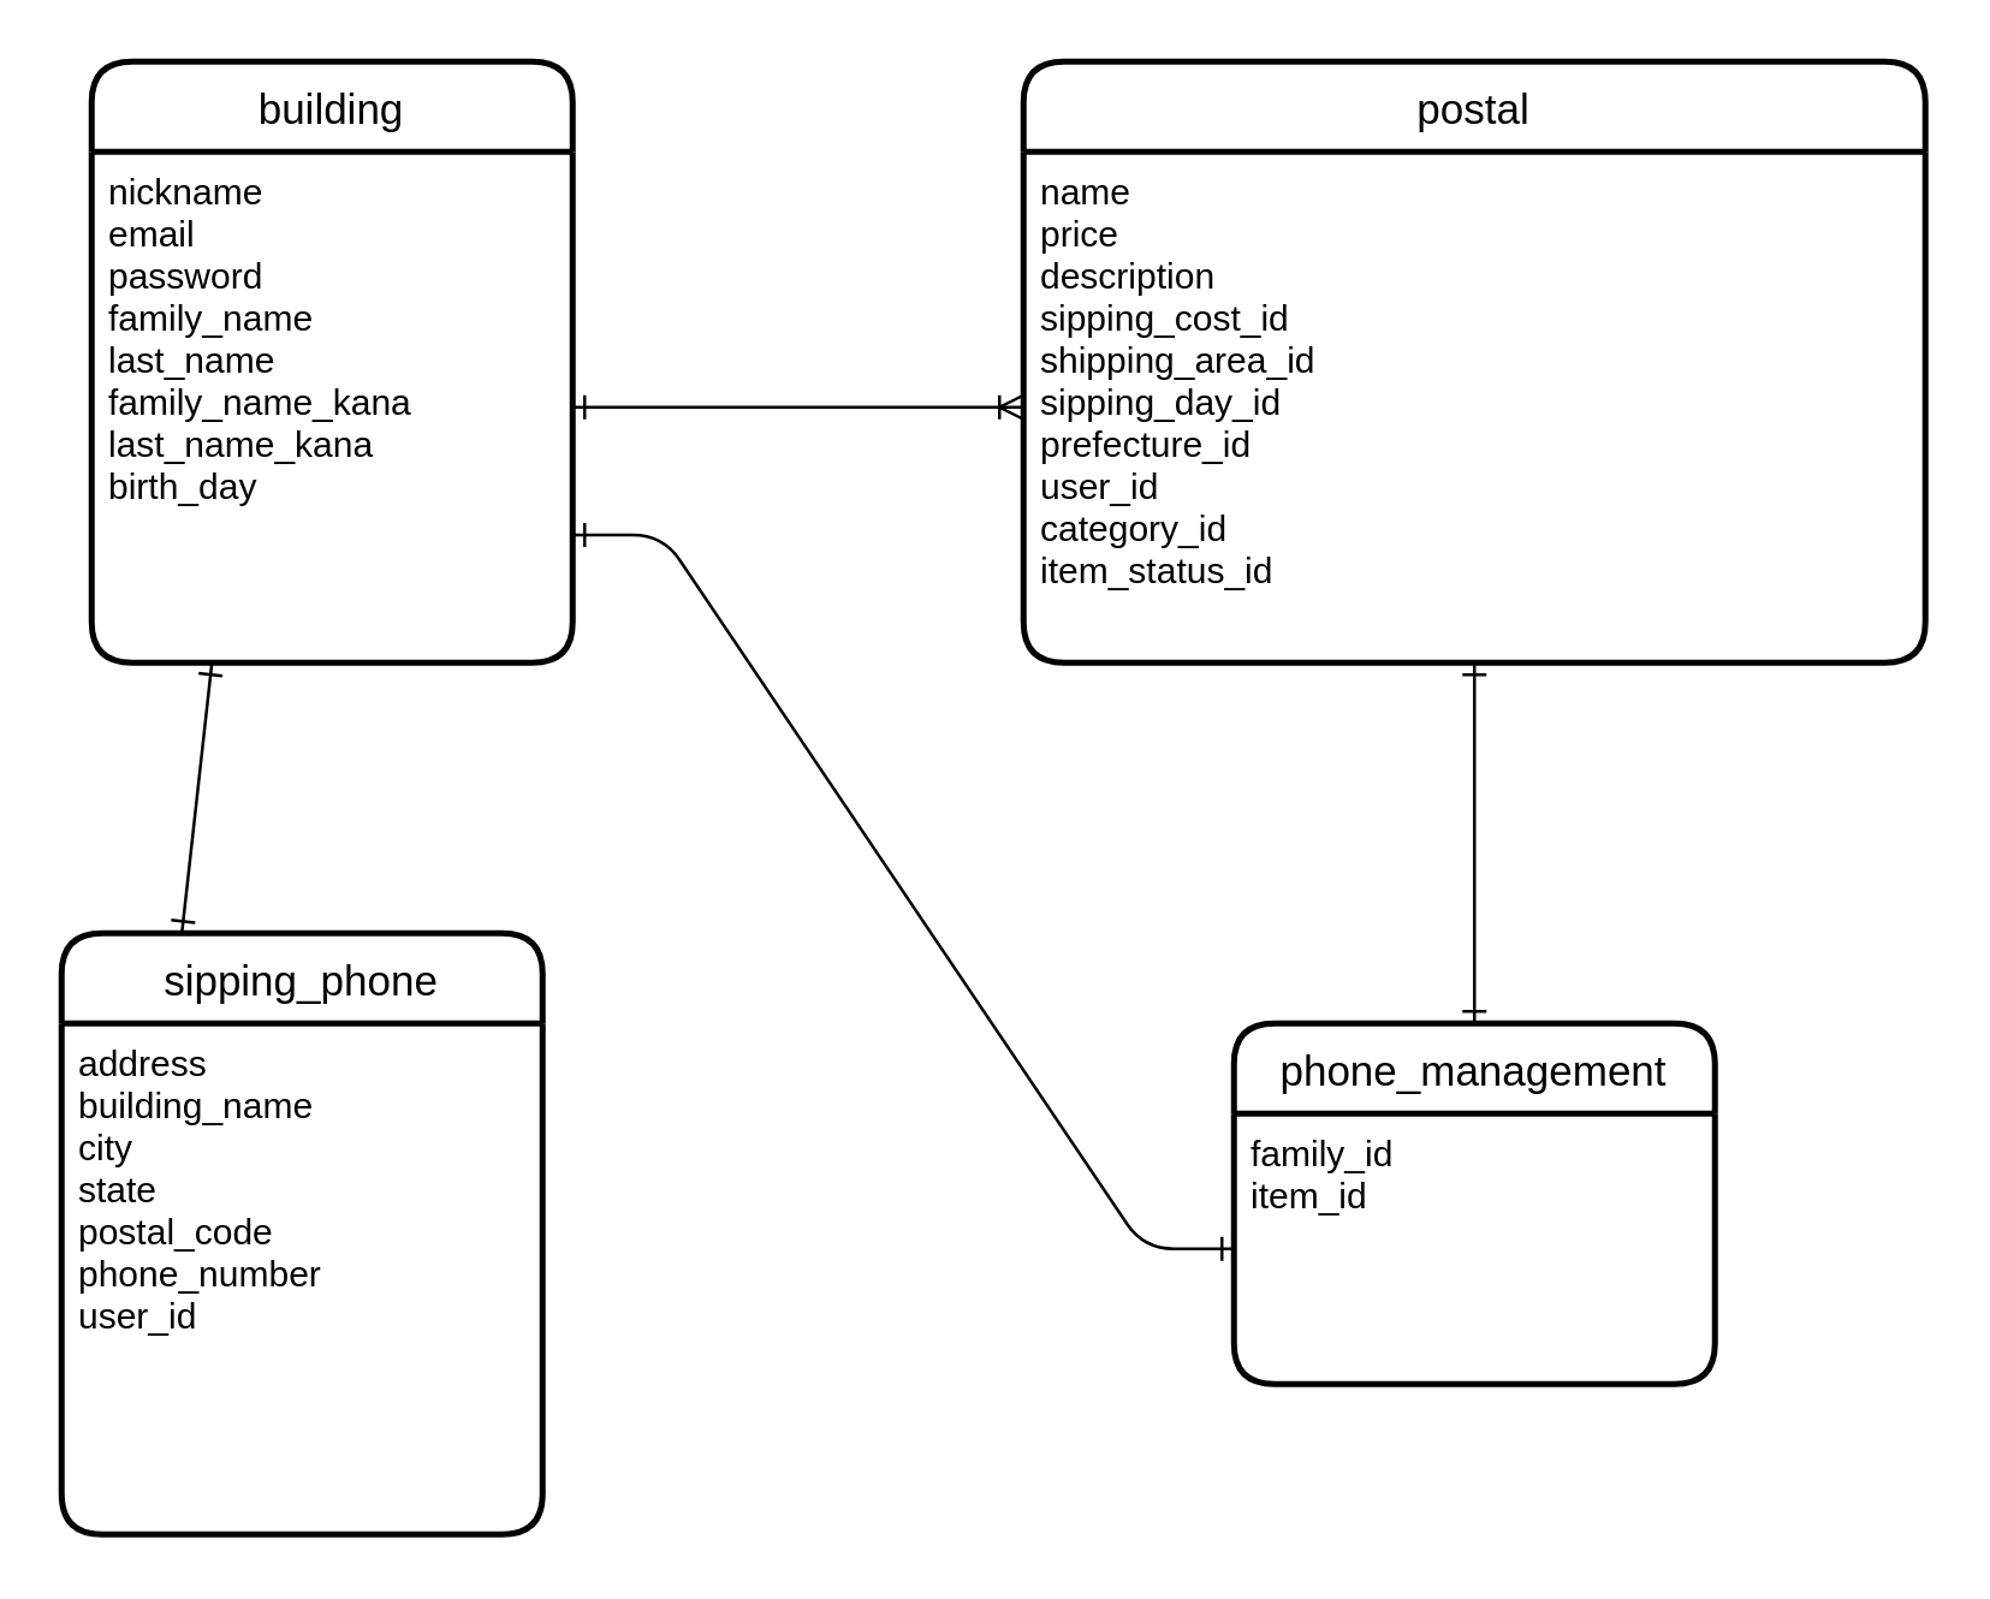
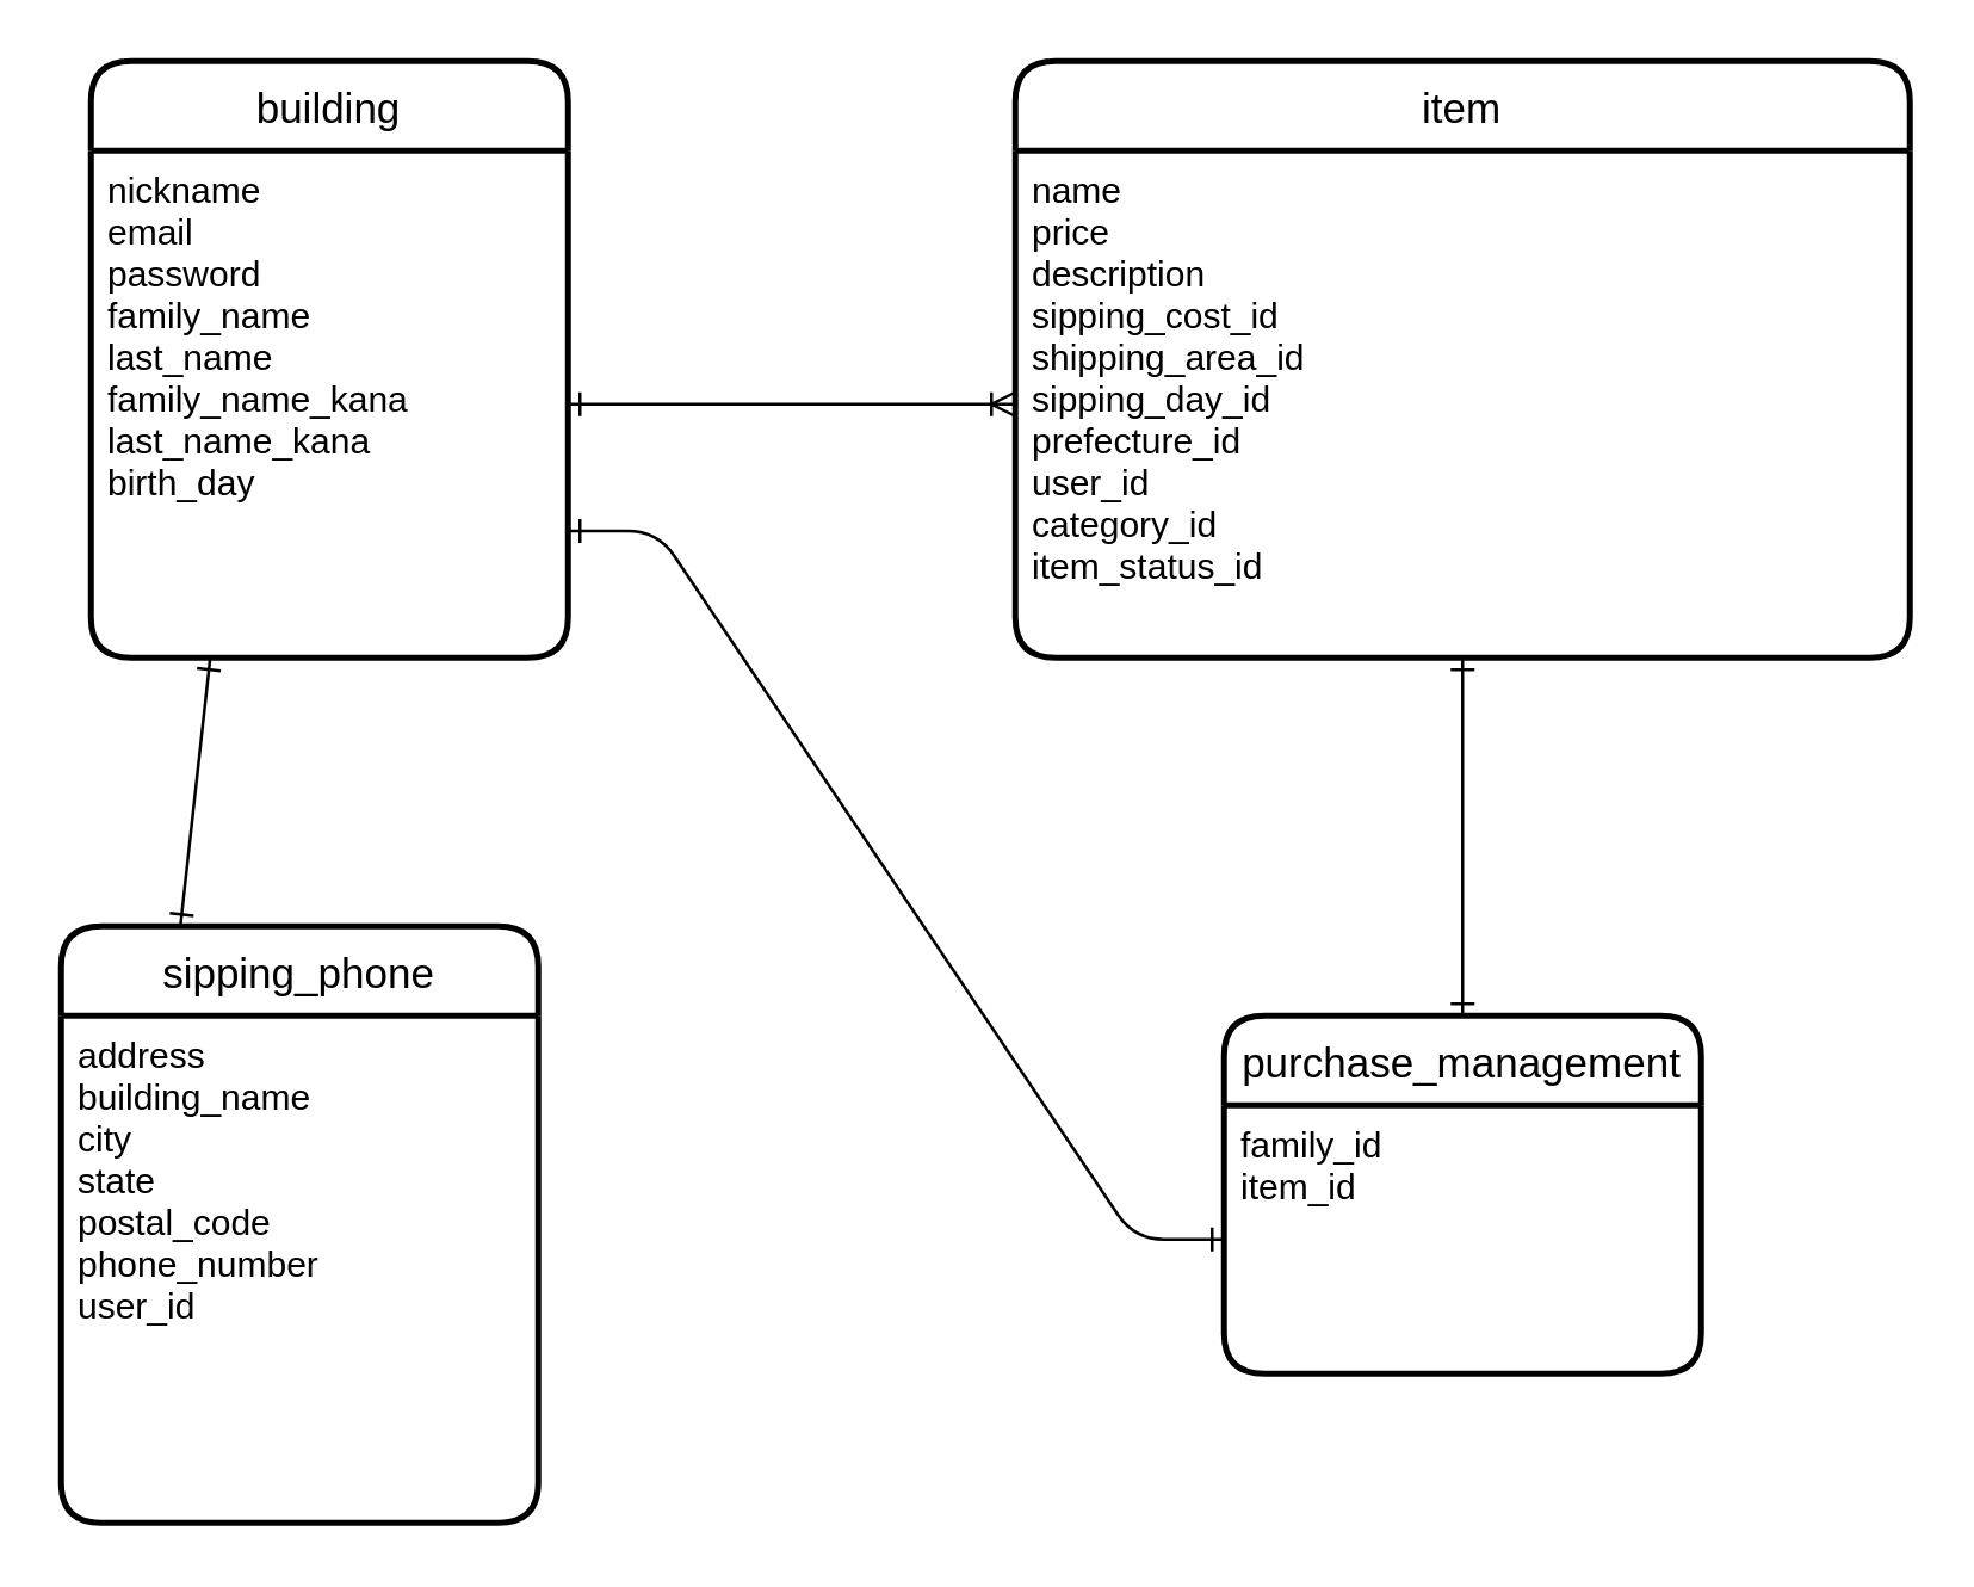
  <mxCell id="0" />
  <mxCell id="1" parent="0" />
  <mxCell id="2" value="building" style="swimlane;childLayout=stackLayout;horizontal=1;startSize=30;horizontalStack=0;rounded=1;fontSize=14;fontStyle=0;strokeWidth=2;resizeParent=0;resizeLast=1;shadow=0;dashed=0;align=center;verticalAlign=middle;" vertex="1" parent="1"><mxGeometry x="30" y="20" width="160" height="200" as="geometry" /></mxCell>
  <mxCell id="3" value="nickname&#10;email&#10;password&#10;family_name&#10;last_name&#10;family_name_kana&#10;last_name_kana&#10;birth_day" style="align=left;strokeColor=none;fillColor=none;spacingLeft=4;fontSize=12;verticalAlign=top;resizable=0;rotatable=0;part=1;" vertex="1" parent="2"><mxGeometry y="30" width="160" height="170" as="geometry" /></mxCell>
- <mxCell id="4" value="postal" style="swimlane;childLayout=stackLayout;horizontal=1;startSize=30;horizontalStack=0;rounded=1;fontSize=14;fontStyle=0;strokeWidth=2;resizeParent=0;resizeLast=1;shadow=0;dashed=0;align=center;" vertex="1" parent="1"><mxGeometry x="340" y="20" width="300" height="200" as="geometry" /></mxCell>
+ <mxCell id="4" value="item" style="swimlane;childLayout=stackLayout;horizontal=1;startSize=30;horizontalStack=0;rounded=1;fontSize=14;fontStyle=0;strokeWidth=2;resizeParent=0;resizeLast=1;shadow=0;dashed=0;align=center;" vertex="1" parent="1"><mxGeometry x="340" y="20" width="300" height="200" as="geometry" /></mxCell>
  <mxCell id="5" value="name&#10;price&#10;description&#10;sipping_cost_id&#10;shipping_area_id&#10;sipping_day_id&#10;prefecture_id&#10;user_id&#10;category_id&#10;item_status_id" style="align=left;strokeColor=none;fillColor=none;spacingLeft=4;fontSize=12;verticalAlign=top;resizable=0;rotatable=0;part=1;" vertex="1" parent="4"><mxGeometry y="30" width="300" height="170" as="geometry" /></mxCell>
  <mxCell id="6" value="" style="edgeStyle=entityRelationEdgeStyle;fontSize=12;html=1;endArrow=ERoneToMany;startArrow=ERone;entryX=0;entryY=0.5;entryDx=0;entryDy=0;exitX=1;exitY=0.5;exitDx=0;exitDy=0;startFill=0;endFill=0;" edge="1" parent="1" source="3" target="5"><mxGeometry width="100" height="100" relative="1" as="geometry"><mxPoint x="210" y="420" as="sourcePoint" /><mxPoint x="310" y="320" as="targetPoint" /></mxGeometry></mxCell>
  <mxCell id="7" value="sipping_phone" style="swimlane;childLayout=stackLayout;horizontal=1;startSize=30;horizontalStack=0;rounded=1;fontSize=14;fontStyle=0;strokeWidth=2;resizeParent=0;resizeLast=1;shadow=0;dashed=0;align=center;" vertex="1" parent="1"><mxGeometry x="20" y="310" width="160" height="200" as="geometry" /></mxCell>
  <mxCell id="8" value="address&#10;building_name&#10;city&#10;state&#10;postal_code&#10;phone_number&#10;user_id" style="align=left;strokeColor=none;fillColor=none;spacingLeft=4;fontSize=12;verticalAlign=top;resizable=0;rotatable=0;part=1;" vertex="1" parent="7"><mxGeometry y="30" width="160" height="170" as="geometry" /></mxCell>
- <mxCell id="9" value="phone_management" style="swimlane;childLayout=stackLayout;horizontal=1;startSize=30;horizontalStack=0;rounded=1;fontSize=14;fontStyle=0;strokeWidth=2;resizeParent=0;resizeLast=1;shadow=0;dashed=0;align=center;" vertex="1" parent="1"><mxGeometry x="410" y="340" width="160" height="120" as="geometry" /></mxCell>
+ <mxCell id="9" value="purchase_management" style="swimlane;childLayout=stackLayout;horizontal=1;startSize=30;horizontalStack=0;rounded=1;fontSize=14;fontStyle=0;strokeWidth=2;resizeParent=0;resizeLast=1;shadow=0;dashed=0;align=center;" vertex="1" parent="1"><mxGeometry x="410" y="340" width="160" height="120" as="geometry" /></mxCell>
  <mxCell id="10" value="family_id&#10;item_id" style="align=left;strokeColor=none;fillColor=none;spacingLeft=4;fontSize=12;verticalAlign=top;resizable=0;rotatable=0;part=1;" vertex="1" parent="9"><mxGeometry y="30" width="160" height="90" as="geometry" /></mxCell>
  <mxCell id="11" value="" style="fontSize=12;html=1;endArrow=ERone;endFill=0;exitX=0.25;exitY=0;exitDx=0;exitDy=0;entryX=0.25;entryY=1;entryDx=0;entryDy=0;startArrow=ERone;startFill=0;" edge="1" parent="1" source="7" target="3"><mxGeometry width="100" height="100" relative="1" as="geometry"><mxPoint x="340" y="350" as="sourcePoint" /><mxPoint x="440" y="250" as="targetPoint" /></mxGeometry></mxCell>
  <mxCell id="12" value="" style="fontSize=12;html=1;endArrow=ERone;endFill=0;exitX=0.5;exitY=0;exitDx=0;exitDy=0;entryX=0.5;entryY=1;entryDx=0;entryDy=0;startArrow=ERone;startFill=0;" edge="1" parent="1" source="9" target="5"><mxGeometry width="100" height="100" relative="1" as="geometry"><mxPoint x="340" y="350" as="sourcePoint" /><mxPoint x="440" y="250" as="targetPoint" /></mxGeometry></mxCell>
  <mxCell id="13" value="" style="edgeStyle=entityRelationEdgeStyle;fontSize=12;html=1;endArrow=ERone;endFill=0;exitX=0;exitY=0.5;exitDx=0;exitDy=0;entryX=1;entryY=0.75;entryDx=0;entryDy=0;startArrow=ERone;startFill=0;" edge="1" parent="1" source="10" target="3"><mxGeometry width="100" height="100" relative="1" as="geometry"><mxPoint x="400" y="410" as="sourcePoint" /><mxPoint x="440" y="250" as="targetPoint" /></mxGeometry></mxCell>
